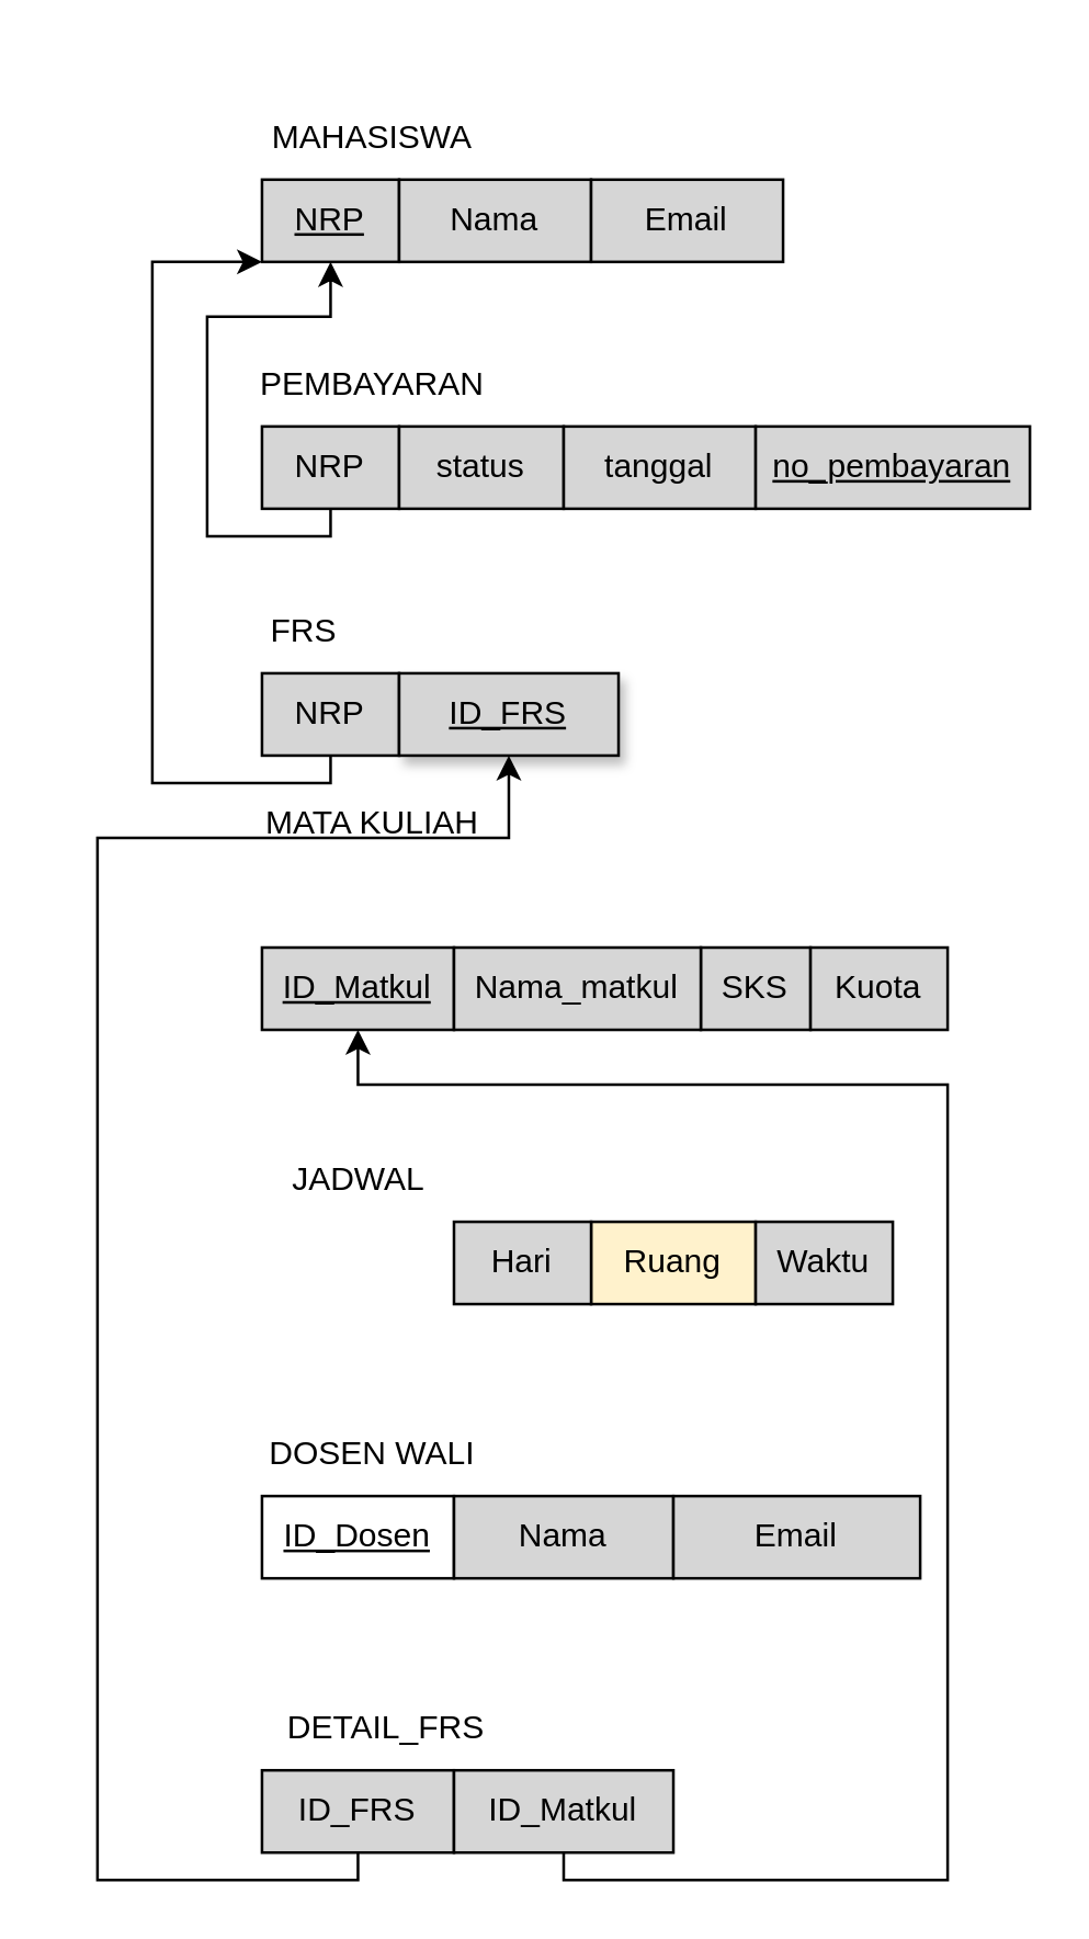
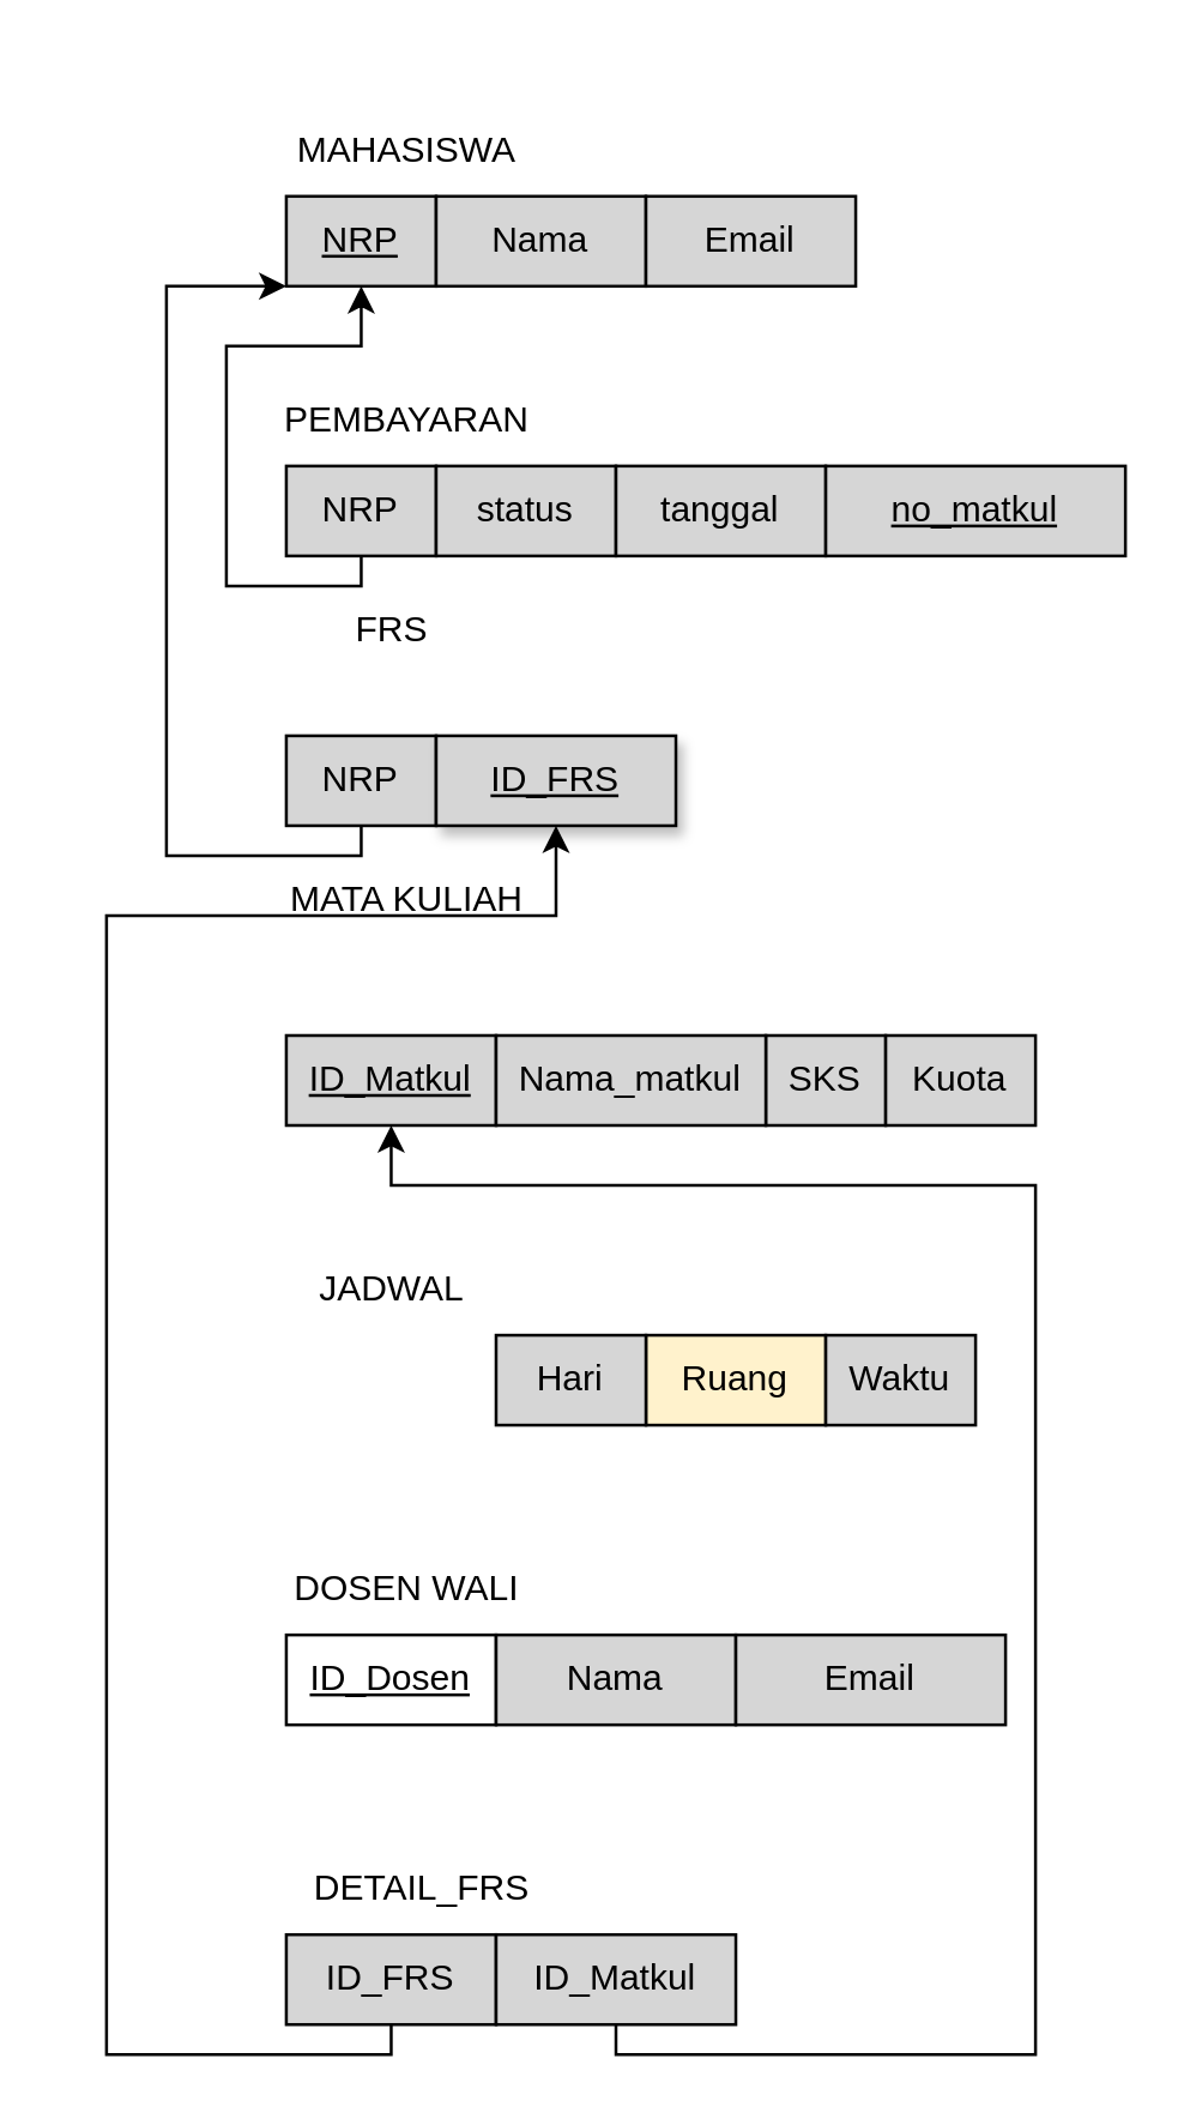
  <mxCell id="0" />
  <mxCell id="1" parent="0" />
  <mxCell id="2" edge="1" parent="1" />
  <mxCell id="3" edge="1" parent="1" />
  <mxCell id="4" edge="1" parent="1" />
  <mxCell id="5" edge="1" parent="1" />
  <mxCell id="6" value="&lt;u&gt;NRP&lt;/u&gt;" style="rounded=0;whiteSpace=wrap;html=1;fillColor=#D6D6D6;" vertex="1" parent="1"><mxGeometry x="80" y="50" width="50" height="30" as="geometry" /></mxCell>
  <mxCell id="7" value="Nama" style="rounded=0;whiteSpace=wrap;html=1;fillColor=#D6D6D6;" vertex="1" parent="1"><mxGeometry x="130" y="50" width="70" height="30" as="geometry" /></mxCell>
  <mxCell id="8" value="Email" style="rounded=0;whiteSpace=wrap;html=1;fillColor=#D6D6D6;" vertex="1" parent="1"><mxGeometry x="200" y="50" width="70" height="30" as="geometry" /></mxCell>
  <mxCell id="9" value="MAHASISWA" style="text;html=1;align=center;verticalAlign=middle;resizable=0;points=[];autosize=1;strokeColor=none;fillColor=none;" vertex="1" parent="1"><mxGeometry x="70" y="20" width="100" height="30" as="geometry" /></mxCell>
  <mxCell id="10" value="&lt;u&gt;ID_Dosen&lt;/u&gt;" style="rounded=0;whiteSpace=wrap;html=1;fillColor=#ffffff;" vertex="1" parent="1"><mxGeometry x="80" y="530" width="70" height="30" as="geometry" /></mxCell>
  <mxCell id="11" value="Nama" style="rounded=0;whiteSpace=wrap;html=1;fillColor=#D6D6D6;" vertex="1" parent="1"><mxGeometry x="150" y="530" width="80" height="30" as="geometry" /></mxCell>
  <mxCell id="12" value="Email" style="rounded=0;whiteSpace=wrap;html=1;fillColor=#D6D6D6;" vertex="1" parent="1"><mxGeometry x="230" y="530" width="90" height="30" as="geometry" /></mxCell>
  <mxCell id="13" value="DOSEN WALI" style="text;html=1;align=center;verticalAlign=middle;resizable=0;points=[];autosize=1;strokeColor=none;fillColor=none;" vertex="1" parent="1"><mxGeometry x="70" y="500" width="100" height="30" as="geometry" /></mxCell>
  <mxCell id="14" style="edgeStyle=orthogonalEdgeStyle;rounded=0;orthogonalLoop=1;jettySize=auto;html=1;entryX=0;entryY=1;entryDx=0;entryDy=0;" edge="1" parent="1" source="15" target="6"><mxGeometry relative="1" as="geometry"><Array as="points"><mxPoint x="105" y="270" /><mxPoint x="40" y="270" /><mxPoint x="40" y="80" /></Array></mxGeometry></mxCell>
  <mxCell id="15" value="NRP" style="rounded=0;whiteSpace=wrap;html=1;fillColor=#D6D6D6;" vertex="1" parent="1"><mxGeometry x="80" y="230" width="50" height="30" as="geometry" /></mxCell>
  <mxCell id="16" value="&lt;u&gt;ID_FRS&lt;/u&gt;" style="rounded=0;whiteSpace=wrap;html=1;shadow=1;fillColor=#D6D6D6;" vertex="1" parent="1"><mxGeometry x="130" y="230" width="80" height="30" as="geometry" /></mxCell>
- <mxCell id="17" value="FRS" style="text;html=1;align=center;verticalAlign=middle;resizable=0;points=[];autosize=1;strokeColor=none;fillColor=none;" vertex="1" parent="1"><mxGeometry x="70" y="200" width="50" height="30" as="geometry" /></mxCell>
+ <mxCell id="17" value="FRS" style="text;html=1;align=center;verticalAlign=middle;resizable=0;points=[];autosize=1;strokeColor=none;fillColor=none;" vertex="1" parent="1"><mxGeometry x="90" y="180" width="50" height="30" as="geometry" /></mxCell>
  <mxCell id="18" style="edgeStyle=orthogonalEdgeStyle;rounded=0;orthogonalLoop=1;jettySize=auto;html=1;exitX=0.5;exitY=1;exitDx=0;exitDy=0;entryX=0.5;entryY=1;entryDx=0;entryDy=0;" edge="1" parent="1" source="19" target="6"><mxGeometry relative="1" as="geometry"><Array as="points"><mxPoint x="105" y="180" /><mxPoint x="60" y="180" /><mxPoint x="60" y="100" /><mxPoint x="105" y="100" /></Array></mxGeometry></mxCell>
  <mxCell id="19" value="NRP" style="rounded=0;whiteSpace=wrap;html=1;fillColor=#D6D6D6;" vertex="1" parent="1"><mxGeometry x="80" y="140" width="50" height="30" as="geometry" /></mxCell>
  <mxCell id="20" value="status" style="rounded=0;whiteSpace=wrap;html=1;fillColor=#D6D6D6;" vertex="1" parent="1"><mxGeometry x="130" y="140" width="60" height="30" as="geometry" /></mxCell>
  <mxCell id="21" value="tanggal" style="rounded=0;whiteSpace=wrap;html=1;fillColor=#D6D6D6;" vertex="1" parent="1"><mxGeometry x="190" y="140" width="70" height="30" as="geometry" /></mxCell>
  <mxCell id="22" value="PEMBAYARAN" style="text;html=1;align=center;verticalAlign=middle;resizable=0;points=[];autosize=1;strokeColor=none;fillColor=none;" vertex="1" parent="1"><mxGeometry x="65" y="110" width="110" height="30" as="geometry" /></mxCell>
  <mxCell id="23" value="&lt;u&gt;ID_Matkul&lt;/u&gt;" style="rounded=0;whiteSpace=wrap;html=1;fillColor=#D6D6D6;" vertex="1" parent="1"><mxGeometry x="80" y="330" width="70" height="30" as="geometry" /></mxCell>
  <mxCell id="24" value="SKS" style="rounded=0;whiteSpace=wrap;html=1;fillColor=#D6D6D6;" vertex="1" parent="1"><mxGeometry x="240" y="330" width="40" height="30" as="geometry" /></mxCell>
  <mxCell id="25" value="Nama_matkul" style="rounded=0;whiteSpace=wrap;html=1;fillColor=#D6D6D6;" vertex="1" parent="1"><mxGeometry x="150" y="330" width="90" height="30" as="geometry" /></mxCell>
  <mxCell id="26" value="MATA KULIAH" style="text;html=1;align=center;verticalAlign=middle;resizable=0;points=[];autosize=1;strokeColor=none;fillColor=none;" vertex="1" parent="1"><mxGeometry x="70" y="270" width="100" height="30" as="geometry" /></mxCell>
- <mxCell id="27" value="&lt;u&gt;no_pembayaran&lt;/u&gt;" style="rounded=0;whiteSpace=wrap;html=1;fillColor=#D6D6D6;" vertex="1" parent="1"><mxGeometry x="260" y="140" width="100" height="30" as="geometry" /></mxCell>
+ <mxCell id="27" value="&lt;u&gt;no_matkul&lt;/u&gt;" style="rounded=0;whiteSpace=wrap;html=1;fillColor=#D6D6D6;" vertex="1" parent="1"><mxGeometry x="260" y="140" width="100" height="30" as="geometry" /></mxCell>
  <mxCell id="28" value="Kuota" style="rounded=0;whiteSpace=wrap;html=1;fillColor=#D6D6D6;" vertex="1" parent="1"><mxGeometry x="280" y="330" width="50" height="30" as="geometry" /></mxCell>
  <mxCell id="29" value="Ruang" style="rounded=0;whiteSpace=wrap;html=1;fillColor=#fff2cc;" vertex="1" parent="1"><mxGeometry x="200" y="430" width="60" height="30" as="geometry" /></mxCell>
  <mxCell id="30" value="Hari" style="rounded=0;whiteSpace=wrap;html=1;fillColor=#D6D6D6;" vertex="1" parent="1"><mxGeometry x="150" y="430" width="50" height="30" as="geometry" /></mxCell>
  <mxCell id="31" value="JADWAL" style="text;html=1;align=center;verticalAlign=middle;resizable=0;points=[];autosize=1;strokeColor=none;fillColor=none;" vertex="1" parent="1"><mxGeometry x="80" y="400" width="70" height="30" as="geometry" /></mxCell>
  <mxCell id="32" value="Waktu" style="rounded=0;whiteSpace=wrap;html=1;fillColor=#D6D6D6;" vertex="1" parent="1"><mxGeometry x="260" y="430" width="50" height="30" as="geometry" /></mxCell>
  <mxCell id="33" style="edgeStyle=orthogonalEdgeStyle;rounded=0;orthogonalLoop=1;jettySize=auto;html=1;entryX=0.5;entryY=1;entryDx=0;entryDy=0;" edge="1" parent="1" source="34" target="16"><mxGeometry relative="1" as="geometry"><Array as="points"><mxPoint x="115" y="670" /><mxPoint x="20" y="670" /><mxPoint x="20" y="290" /><mxPoint x="170" y="290" /></Array></mxGeometry></mxCell>
  <mxCell id="34" value="ID_FRS" style="rounded=0;whiteSpace=wrap;html=1;fillColor=#D6D6D6;" vertex="1" parent="1"><mxGeometry x="80" y="630" width="70" height="30" as="geometry" /></mxCell>
  <mxCell id="35" style="edgeStyle=orthogonalEdgeStyle;rounded=0;orthogonalLoop=1;jettySize=auto;html=1;entryX=0.5;entryY=1;entryDx=0;entryDy=0;" edge="1" parent="1" source="36" target="23"><mxGeometry relative="1" as="geometry"><Array as="points"><mxPoint x="190" y="670" /><mxPoint x="330" y="670" /><mxPoint x="330" y="380" /><mxPoint x="115" y="380" /></Array></mxGeometry></mxCell>
  <mxCell id="36" value="ID_Matkul" style="rounded=0;whiteSpace=wrap;html=1;fillColor=#D6D6D6;" vertex="1" parent="1"><mxGeometry x="150" y="630" width="80" height="30" as="geometry" /></mxCell>
  <mxCell id="37" value="DETAIL_FRS" style="text;html=1;align=center;verticalAlign=middle;resizable=0;points=[];autosize=1;strokeColor=none;fillColor=none;" vertex="1" parent="1"><mxGeometry x="75" y="600" width="100" height="30" as="geometry" /></mxCell>
